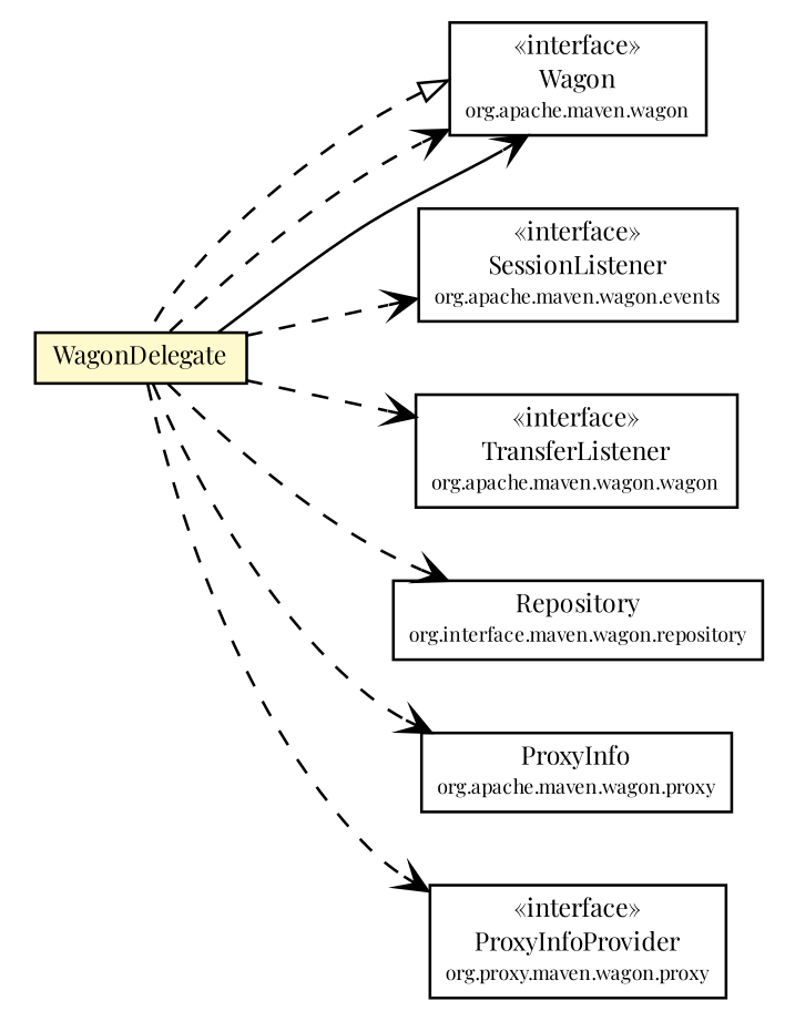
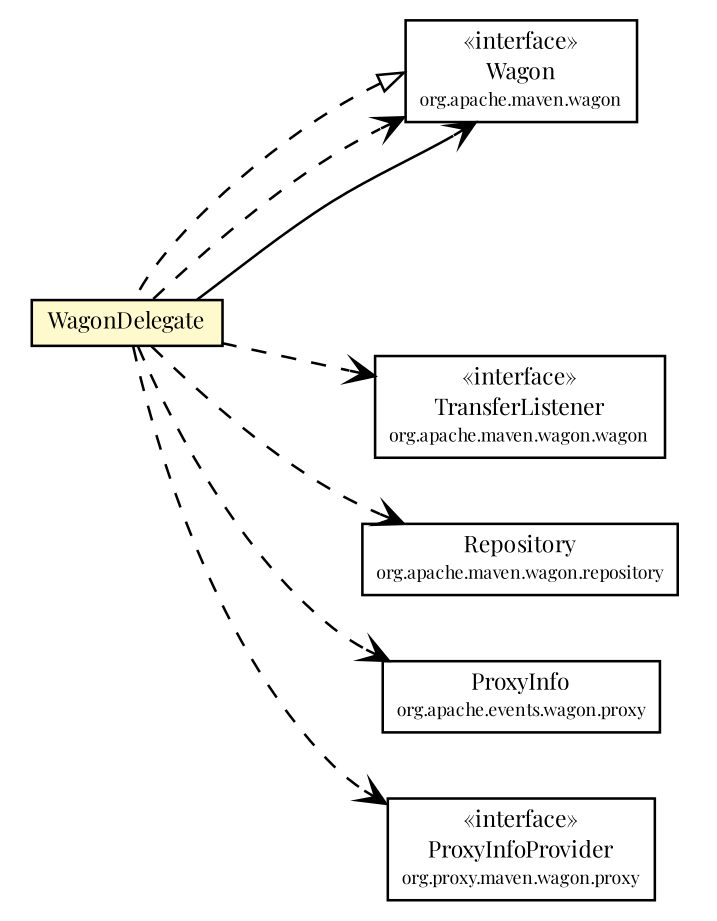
  digraph {
    fontname="Playfair Display"
    rankdir=LR
    node [fontcolor=black fontname="Playfair Display" fontsize=9.0 shape=plaintext]
    edge [arrowhead=open color=black fontcolor=black fontname="Playfair Display" fontsize=10.0 headport=p labelfontname=Helvetica labelfontsize=10 tailport=p style=dashed]
    n1 [label=<<table border="0" cellborder="1" cellspacing="0" cellpadding="2" port="p" bgcolor="lemonChiffon" href="./WagonDelegate.html"> 		<tr><td><table border="0" cellspacing="0" cellpadding="1"> 			<tr><td> WagonDelegate </td></tr> 		</table></td></tr> 		</table>>]
    n2 [label=<<table border="0" cellborder="1" cellspacing="0" cellpadding="2" port="p" href="http://java.sun.com/j2se/1.4.2/docs/api/org/apache/maven/wagon/Wagon.html"> 		<tr><td><table border="0" cellspacing="0" cellpadding="1"> 			<tr><td> &laquo;interface&raquo; </td></tr> 			<tr><td> Wagon </td></tr> 			<tr><td><font point-size="7.0"> org.apache.maven.wagon </font></td></tr> 		</table></td></tr> 		</table>>]
-   n3 [label=<<table border="0" cellborder="1" cellspacing="0" cellpadding="2" port="p" href="http://java.sun.com/j2se/1.4.2/docs/api/org/apache/maven/wagon/events/SessionListener.html"> 		<tr><td><table border="0" cellspacing="0" cellpadding="1"> 			<tr><td> &laquo;interface&raquo; </td></tr> 			<tr><td> SessionListener </td></tr> 			<tr><td><font point-size="7.0"> org.apache.maven.wagon.events </font></td></tr> 		</table></td></tr> 		</table>>]
    n4 [label=<<table border="0" cellborder="1" cellspacing="0" cellpadding="2" port="p" href="http://java.sun.com/j2se/1.4.2/docs/api/org/apache/maven/wagon/events/TransferListener.html"> 		<tr><td><table border="0" cellspacing="0" cellpadding="1"> 			<tr><td> &laquo;interface&raquo; </td></tr> 			<tr><td> TransferListener </td></tr> 			<tr><td><font point-size="7.0"> org.apache.maven.wagon.wagon </font></td></tr> 		</table></td></tr> 		</table>>]
-   n5 [label=<<table border="0" cellborder="1" cellspacing="0" cellpadding="2" port="p" href="http://java.sun.com/j2se/1.4.2/docs/api/org/apache/maven/wagon/repository/Repository.html"> 		<tr><td><table border="0" cellspacing="0" cellpadding="1"> 			<tr><td> Repository </td></tr> 			<tr><td><font point-size="7.0"> org.interface.maven.wagon.repository </font></td></tr> 		</table></td></tr> 		</table>>]
-   n6 [label=<<table border="0" cellborder="1" cellspacing="0" cellpadding="2" port="p" href="http://java.sun.com/j2se/1.4.2/docs/api/org/apache/maven/wagon/proxy/ProxyInfo.html"> 		<tr><td><table border="0" cellspacing="0" cellpadding="1"> 			<tr><td> ProxyInfo </td></tr> 			<tr><td><font point-size="7.0"> org.apache.maven.wagon.proxy </font></td></tr> 		</table></td></tr> 		</table>>]
+   n5 [label=<<table border="0" cellborder="1" cellspacing="0" cellpadding="2" port="p" href="http://java.sun.com/j2se/1.4.2/docs/api/org/apache/maven/wagon/repository/Repository.html"> 		<tr><td><table border="0" cellspacing="0" cellpadding="1"> 			<tr><td> Repository </td></tr> 			<tr><td><font point-size="7.0"> org.apache.maven.wagon.repository </font></td></tr> 		</table></td></tr> 		</table>>]
+   n6 [label=<<table border="0" cellborder="1" cellspacing="0" cellpadding="2" port="p" href="http://java.sun.com/j2se/1.4.2/docs/api/org/apache/maven/wagon/proxy/ProxyInfo.html"> 		<tr><td><table border="0" cellspacing="0" cellpadding="1"> 			<tr><td> ProxyInfo </td></tr> 			<tr><td><font point-size="7.0"> org.apache.events.wagon.proxy </font></td></tr> 		</table></td></tr> 		</table>>]
    n7 [label=<<table border="0" cellborder="1" cellspacing="0" cellpadding="2" port="p" href="http://java.sun.com/j2se/1.4.2/docs/api/org/apache/maven/wagon/proxy/ProxyInfoProvider.html"> 		<tr><td><table border="0" cellspacing="0" cellpadding="1"> 			<tr><td> &laquo;interface&raquo; </td></tr> 			<tr><td> ProxyInfoProvider </td></tr> 			<tr><td><font point-size="7.0"> org.proxy.maven.wagon.proxy </font></td></tr> 		</table></td></tr> 		</table>>]
    n1 -> n2 [style=""]
    n1 -> n2
-   n1 -> n3
    n1 -> n4
    n1 -> n5
    n1 -> n6
    n1 -> n7
    n2 -> n1 [arrowtail=empty dir=back fontsize=10 arrowhead="" color="" fontcolor=""]
  }
